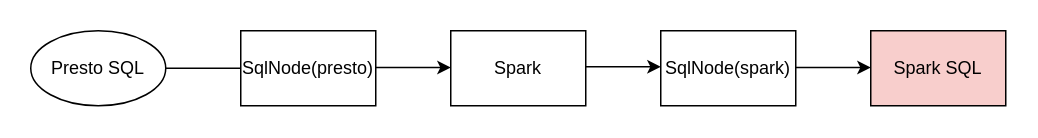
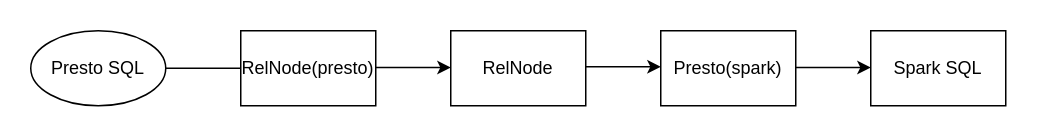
  <mxCell id="0" />
  <mxCell id="1" parent="0" />
  <mxCell id="2" value="Presto SQL" style="ellipse;whiteSpace=wrap;html=1;" vertex="1" parent="1"><mxGeometry x="20" y="20" width="90" height="50" as="geometry" /></mxCell>
- <mxCell id="3" value="SqlNode(presto)" style="rounded=0;whiteSpace=wrap;html=1;" vertex="1" parent="1"><mxGeometry x="160" y="20" width="90" height="50" as="geometry" /></mxCell>
- <mxCell id="4" value="Spark" style="rounded=0;whiteSpace=wrap;html=1;" vertex="1" parent="1"><mxGeometry x="300" y="20" width="90" height="50" as="geometry" /></mxCell>
- <mxCell id="5" value="SqlNode(spark)" style="rounded=0;whiteSpace=wrap;html=1;" vertex="1" parent="1"><mxGeometry x="440" y="20" width="90" height="50" as="geometry" /></mxCell>
- <mxCell id="6" value="Spark SQL" style="rounded=0;whiteSpace=wrap;html=1;fillColor=#f8cecc;" vertex="1" parent="1"><mxGeometry x="580" y="20" width="90" height="50" as="geometry" /></mxCell>
+ <mxCell id="3" value="RelNode(presto)" style="rounded=0;whiteSpace=wrap;html=1;" vertex="1" parent="1"><mxGeometry x="160" y="20" width="90" height="50" as="geometry" /></mxCell>
+ <mxCell id="4" value="RelNode" style="rounded=0;whiteSpace=wrap;html=1;" vertex="1" parent="1"><mxGeometry x="300" y="20" width="90" height="50" as="geometry" /></mxCell>
+ <mxCell id="5" value="Presto(spark)" style="rounded=0;whiteSpace=wrap;html=1;" vertex="1" parent="1"><mxGeometry x="440" y="20" width="90" height="50" as="geometry" /></mxCell>
+ <mxCell id="6" value="Spark SQL" style="rounded=0;whiteSpace=wrap;html=1;" vertex="1" parent="1"><mxGeometry x="580" y="20" width="90" height="50" as="geometry" /></mxCell>
  <mxCell id="7" value="" style="endArrow=none;html=1;rounded=0;exitX=1;exitY=0.5;exitDx=0;exitDy=0;entryX=0;entryY=0.5;entryDx=0;entryDy=0;" edge="1" parent="1" source="2" target="3"><mxGeometry width="50" height="50" relative="1" as="geometry"><mxPoint x="50" y="180" as="sourcePoint" /><mxPoint x="150" y="45" as="targetPoint" /></mxGeometry></mxCell>
  <mxCell id="8" value="" style="endArrow=classic;html=1;rounded=0;exitX=1;exitY=0.5;exitDx=0;exitDy=0;entryX=0;entryY=0.5;entryDx=0;entryDy=0;" edge="1" parent="1"><mxGeometry width="50" height="50" relative="1" as="geometry"><mxPoint x="250" y="44.5" as="sourcePoint" /><mxPoint x="300" y="44.5" as="targetPoint" /></mxGeometry></mxCell>
  <mxCell id="9" value="" style="endArrow=classic;html=1;rounded=0;exitX=1;exitY=0.5;exitDx=0;exitDy=0;entryX=0;entryY=0.5;entryDx=0;entryDy=0;" edge="1" parent="1"><mxGeometry width="50" height="50" relative="1" as="geometry"><mxPoint x="390" y="44" as="sourcePoint" /><mxPoint x="440" y="44" as="targetPoint" /></mxGeometry></mxCell>
  <mxCell id="10" value="" style="endArrow=classic;html=1;rounded=0;exitX=1;exitY=0.5;exitDx=0;exitDy=0;entryX=0;entryY=0.5;entryDx=0;entryDy=0;" edge="1" parent="1"><mxGeometry width="50" height="50" relative="1" as="geometry"><mxPoint x="530" y="44.5" as="sourcePoint" /><mxPoint x="580" y="44.5" as="targetPoint" /></mxGeometry></mxCell>
